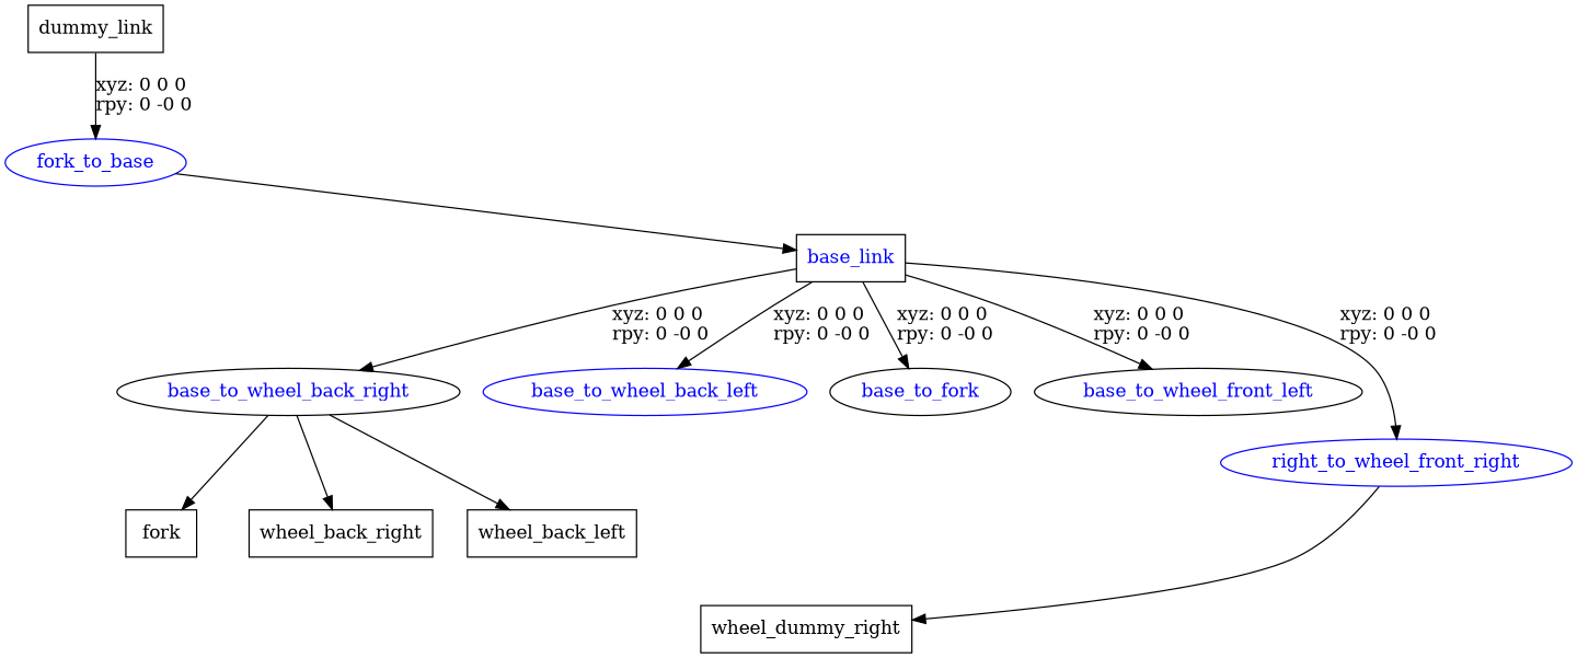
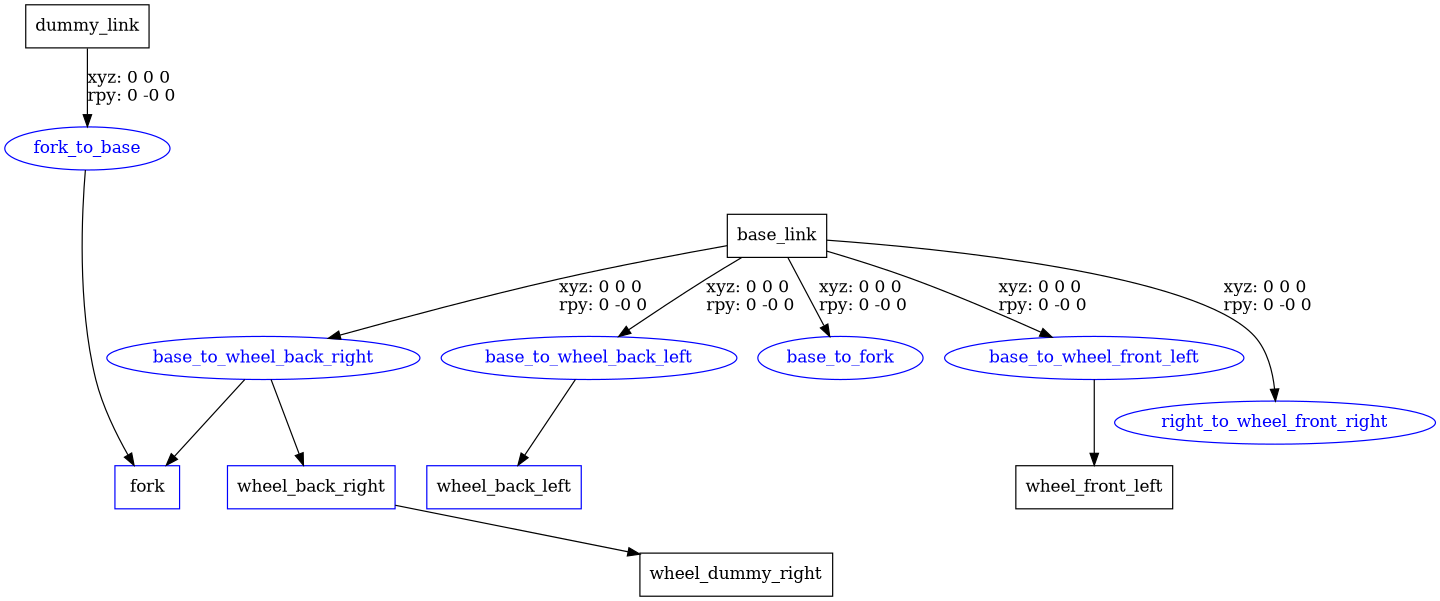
  digraph {
    node [shape=box]
    n1 [label=dummy_link]
    n2 [color=blue fontcolor=blue label=fork_to_base shape=ellipse]
-   n3 [label=base_link fontcolor=blue]
-   base_to_fork [color=black fontcolor=blue shape=ellipse]
+   n3 [label=base_link]
+   base_to_fork [color=blue fontcolor=blue shape=ellipse]
    base_to_wheel_back_left [color=blue fontcolor=blue shape=ellipse]
-   base_to_wheel_back_right [color=black fontcolor=blue shape=ellipse]
-   base_to_wheel_front_left [color=black fontcolor=blue shape=ellipse]
+   base_to_wheel_back_right [color=blue fontcolor=blue shape=ellipse]
+   base_to_wheel_front_left [color=blue fontcolor=blue shape=ellipse]
    n8 [color=blue fontcolor=blue label=right_to_wheel_front_right shape=ellipse]
-   n9 [label=wheel_back_left]
-   n10 [label=fork]
-   n11 [label=wheel_back_right]
+   n9 [label=wheel_back_left color=blue]
+   n10 [label=fork color=blue]
+   n11 [label=wheel_back_right color=blue]
+   n12 [label=wheel_front_left]
    n13 [label=wheel_dummy_right]
    n1 -> n2 [label="xyz: 0 0 0 \nrpy: 0 -0 0"]
-   n2 -> n3
+   n2 -> n10
    n3 -> base_to_fork [label="xyz: 0 0 0 \nrpy: 0 -0 0"]
    n3 -> base_to_wheel_back_left [label="xyz: 0 0 0 \nrpy: 0 -0 0"]
    n3 -> base_to_wheel_back_right [label="xyz: 0 0 0 \nrpy: 0 -0 0"]
    n3 -> base_to_wheel_front_left [label="xyz: 0 0 0 \nrpy: 0 -0 0"]
    n3 -> n8 [label="xyz: 0 0 0 \nrpy: 0 -0 0"]
-   base_to_wheel_back_right -> n9
+   base_to_wheel_back_left -> n9
    base_to_wheel_back_right -> n10
    base_to_wheel_back_right -> n11
-   n8 -> n13
+   base_to_wheel_front_left -> n12
+   n11 -> n13
  }
